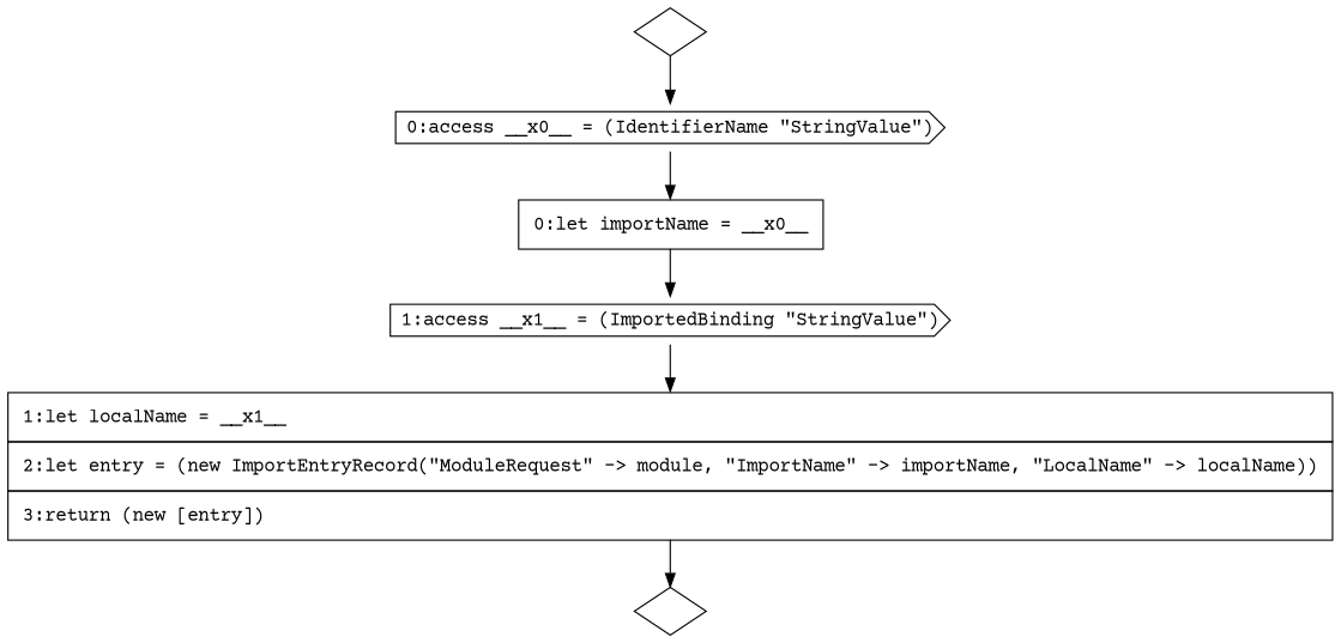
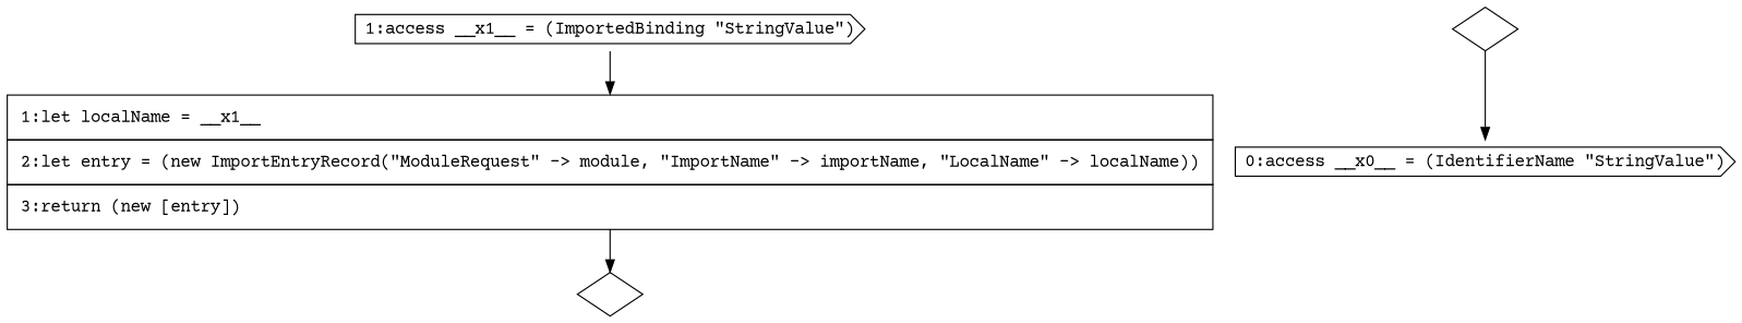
  digraph {
    fontname="Courier Prime"
    node [color=black fillcolor=white shape=cds style=filled fontname="Courier Prime"]
    edge [color=black fontname="Courier Prime"]
    n1 [label=<<font color="black">1:access __x1__ = (ImportedBinding &quot;StringValue&quot;)</font>>]
    n2 [label=<<font color="black">     <table border="0" cellborder="1" cellspacing="0" cellpadding="10">       <tr><td align="left">1:let localName = __x1__</td></tr>       <tr><td align="left">2:let entry = (new ImportEntryRecord(&quot;ModuleRequest&quot; -&gt; module, &quot;ImportName&quot; -&gt; importName, &quot;LocalName&quot; -&gt; localName))</td></tr>       <tr><td align="left">3:return (new [entry])</td></tr>     </table>   </font>> margin=0 shape=none]
-   n3 [label=<<font color="black">     <table border="0" cellborder="1" cellspacing="0" cellpadding="10">       <tr><td align="left">0:let importName = __x0__</td></tr>     </table>   </font>> margin=0 shape=none]
    n4 [label=" " shape=diamond]
    n5 [label=" " shape=diamond]
    n6 [label=<<font color="black">0:access __x0__ = (IdentifierName &quot;StringValue&quot;)</font>>]
    n1 -> n2
    n2 -> n4
-   n3 -> n1
    n5 -> n6
-   n6 -> n3
  }
